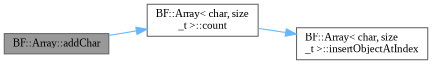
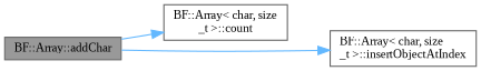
  digraph {
    fontname="Liberation Serif"
    rankdir=LR
    node [color=grey40 fillcolor=white fontname="Liberation Serif" fontsize=10 shape=box style=filled]
    edge [color=steelblue1 fontname="Liberation Serif" fontsize=10 labelfontname=Helvetica labelfontsize=10 style=solid]
    n1 [color=gray40 fillcolor=grey60 fontcolor=black height=0.2 label="BF::Array::addChar" width=0.4]
    n2 [height=0.2 label="BF::Array\< char, size\l_t \>::count" width=0.4]
    n3 [height=0.2 label="BF::Array\< char, size\l_t \>::insertObjectAtIndex" width=0.4]
    n1 -> n2
-   n2 -> n3
+   n1 -> n3
  }
